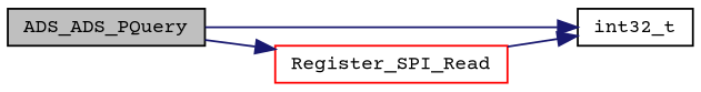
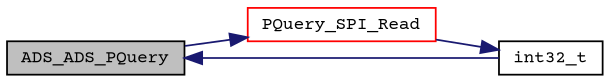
  digraph {
    fontname="Courier Prime"
    rankdir=LR
    node [color=black fillcolor=white fontname="Courier Prime" fontsize=10 shape=record style=filled]
    edge [color=midnightblue fontname="Courier Prime" fontsize=10 labelfontname=Helvetica labelfontsize=10 style=solid]
    n1 [fillcolor=grey75 fontcolor=black height=0.2 label=ADS_ADS_PQuery width=0.4]
    n2 [height=0.2 label=int32_t width=0.4]
-   n3 [color=red height=0.2 label=Register_SPI_Read width=0.4]
-   n1 -> n2
+   n3 [color=red height=0.2 label=PQuery_SPI_Read width=0.4]
+   n2 -> n1
    n1 -> n3
    n3 -> n2
  }
